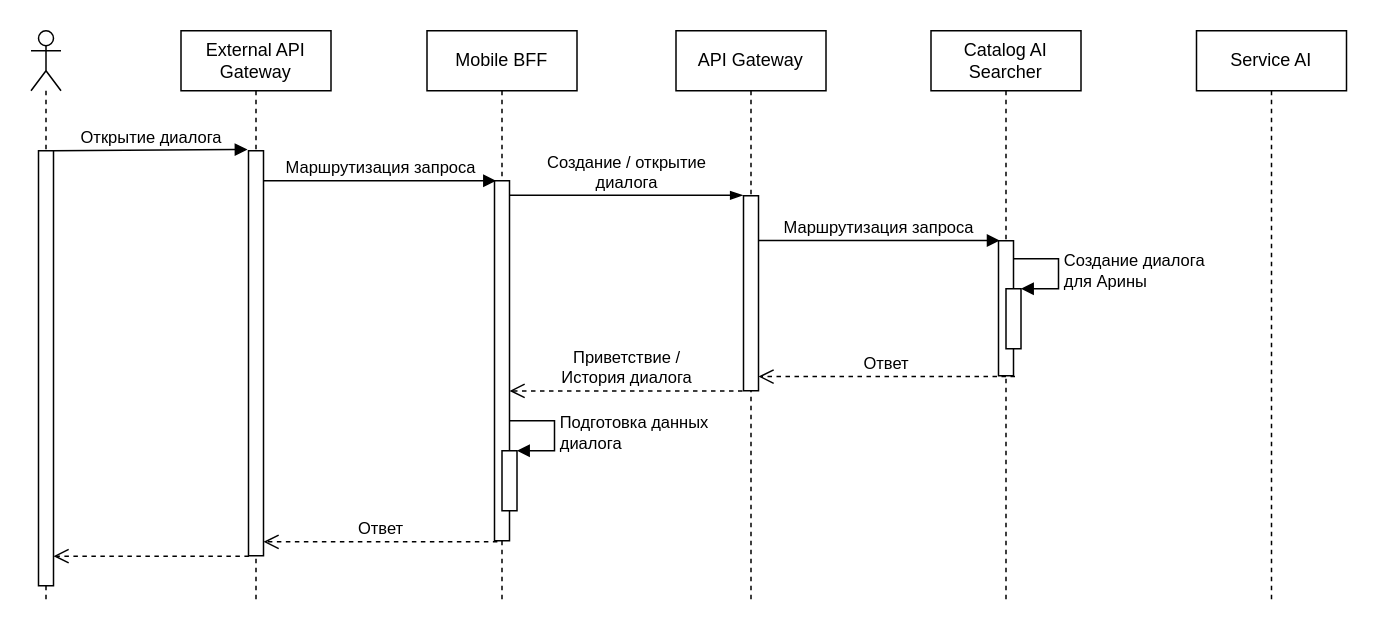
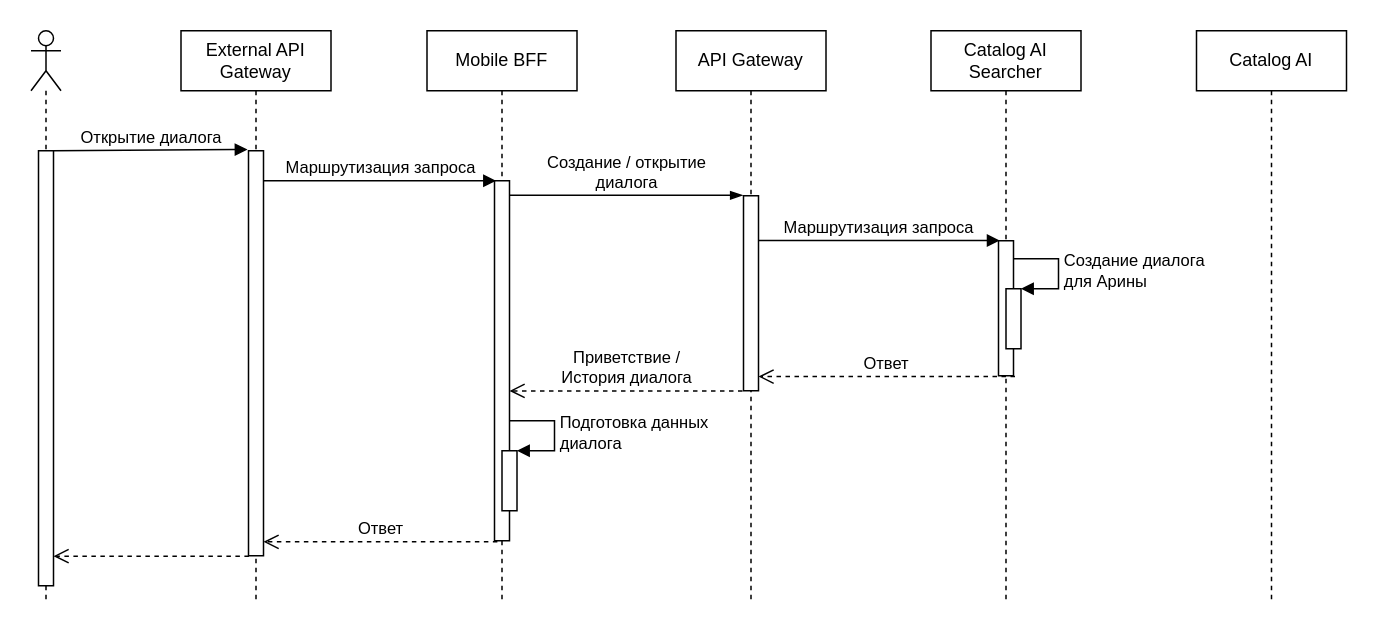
  <mxCell id="0" />
  <mxCell id="1" parent="0" />
  <mxCell id="2" value="" style="shape=umlLifeline;participant=umlActor;perimeter=lifelinePerimeter;whiteSpace=wrap;html=1;container=1;collapsible=0;recursiveResize=0;verticalAlign=top;spacingTop=36;outlineConnect=0;" parent="1" vertex="1"><mxGeometry x="20" y="20" width="20" height="380" as="geometry" /></mxCell>
  <mxCell id="3" value="" style="html=1;points=[];perimeter=orthogonalPerimeter;" parent="2" vertex="1"><mxGeometry x="5" y="80" width="10" height="290" as="geometry" /></mxCell>
  <mxCell id="4" value="Открытие диалога" style="html=1;verticalAlign=bottom;endArrow=block;entryX=-0.064;entryY=-0.003;entryDx=0;entryDy=0;entryPerimeter=0;" parent="1" target="6" edge="1"><mxGeometry relative="1" as="geometry"><mxPoint x="35" y="100" as="sourcePoint" /><mxPoint x="165" y="100" as="targetPoint" /></mxGeometry></mxCell>
  <mxCell id="5" value="External API Gateway" style="shape=umlLifeline;perimeter=lifelinePerimeter;whiteSpace=wrap;html=1;container=1;collapsible=0;recursiveResize=0;outlineConnect=0;" parent="1" vertex="1"><mxGeometry x="120" y="20" width="100" height="380" as="geometry" /></mxCell>
  <mxCell id="6" value="" style="html=1;points=[];perimeter=orthogonalPerimeter;" parent="5" vertex="1"><mxGeometry x="45" y="80" width="10" height="270" as="geometry" /></mxCell>
  <mxCell id="7" value="Mobile BFF" style="shape=umlLifeline;perimeter=lifelinePerimeter;whiteSpace=wrap;html=1;container=1;collapsible=0;recursiveResize=0;outlineConnect=0;" parent="1" vertex="1"><mxGeometry x="284" y="20" width="100" height="380" as="geometry" /></mxCell>
  <mxCell id="8" value="" style="html=1;points=[];perimeter=orthogonalPerimeter;" parent="7" vertex="1"><mxGeometry x="45" y="100" width="10" height="240" as="geometry" /></mxCell>
  <mxCell id="9" value="" style="html=1;points=[];perimeter=orthogonalPerimeter;" parent="7" vertex="1"><mxGeometry x="50" y="280" width="10" height="40" as="geometry" /></mxCell>
  <mxCell id="10" value="Подготовка данных&lt;br&gt;диалога" style="edgeStyle=orthogonalEdgeStyle;html=1;align=left;spacingLeft=2;endArrow=block;rounded=0;entryX=1;entryY=0;" parent="7" target="9" edge="1"><mxGeometry relative="1" as="geometry"><mxPoint x="55" y="260" as="sourcePoint" /><Array as="points"><mxPoint x="85" y="260" /></Array></mxGeometry></mxCell>
  <mxCell id="11" value="Catalog AI Searcher" style="shape=umlLifeline;perimeter=lifelinePerimeter;whiteSpace=wrap;html=1;container=1;collapsible=0;recursiveResize=0;outlineConnect=0;" parent="1" vertex="1"><mxGeometry x="620" y="20" width="100" height="380" as="geometry" /></mxCell>
  <mxCell id="12" value="" style="html=1;points=[];perimeter=orthogonalPerimeter;" parent="11" vertex="1"><mxGeometry x="45" y="140" width="10" height="90" as="geometry" /></mxCell>
  <mxCell id="13" value="" style="html=1;points=[];perimeter=orthogonalPerimeter;" parent="11" vertex="1"><mxGeometry x="50" y="172" width="10" height="40" as="geometry" /></mxCell>
  <mxCell id="14" value="Создание диалога&lt;br&gt;для Арины" style="edgeStyle=orthogonalEdgeStyle;html=1;align=left;spacingLeft=2;endArrow=block;rounded=0;entryX=1;entryY=0;" parent="11" target="13" edge="1"><mxGeometry relative="1" as="geometry"><mxPoint x="55" y="152" as="sourcePoint" /><Array as="points"><mxPoint x="85" y="152" /></Array></mxGeometry></mxCell>
- <mxCell id="15" value="Service AI" style="shape=umlLifeline;perimeter=lifelinePerimeter;whiteSpace=wrap;html=1;container=1;collapsible=0;recursiveResize=0;outlineConnect=0;" parent="1" vertex="1"><mxGeometry x="797" y="20" width="100" height="380" as="geometry" /></mxCell>
+ <mxCell id="15" value="Catalog AI" style="shape=umlLifeline;perimeter=lifelinePerimeter;whiteSpace=wrap;html=1;container=1;collapsible=0;recursiveResize=0;outlineConnect=0;" parent="1" vertex="1"><mxGeometry x="797" y="20" width="100" height="380" as="geometry" /></mxCell>
  <mxCell id="16" value="Маршрутизация запроса" style="html=1;verticalAlign=bottom;endArrow=block;" parent="1" source="6" edge="1"><mxGeometry width="80" relative="1" as="geometry"><mxPoint x="180" y="120" as="sourcePoint" /><mxPoint x="330" y="120" as="targetPoint" /><mxPoint as="offset" /></mxGeometry></mxCell>
  <mxCell id="17" value="Создание / открытие&lt;br&gt;диалога" style="html=1;verticalAlign=bottom;endArrow=blockThin;entryX=-0.045;entryY=-0.002;entryDx=0;entryDy=0;entryPerimeter=0;endFill=1;" parent="1" source="8" target="19" edge="1"><mxGeometry width="80" relative="1" as="geometry"><mxPoint x="370" y="130" as="sourcePoint" /><mxPoint x="540.45" y="130" as="targetPoint" /><mxPoint as="offset" /></mxGeometry></mxCell>
  <mxCell id="18" value="API Gateway" style="shape=umlLifeline;perimeter=lifelinePerimeter;whiteSpace=wrap;html=1;container=1;collapsible=0;recursiveResize=0;outlineConnect=0;" parent="1" vertex="1"><mxGeometry x="450" y="20" width="100" height="380" as="geometry" /></mxCell>
  <mxCell id="19" value="" style="html=1;points=[];perimeter=orthogonalPerimeter;" parent="18" vertex="1"><mxGeometry x="45" y="110" width="10" height="130" as="geometry" /></mxCell>
  <mxCell id="20" value="Маршрутизация запроса" style="html=1;verticalAlign=bottom;endArrow=block;entryX=0.078;entryY=-0.002;entryDx=0;entryDy=0;entryPerimeter=0;" parent="1" source="19" target="12" edge="1"><mxGeometry width="80" relative="1" as="geometry"><mxPoint x="560" y="160" as="sourcePoint" /><mxPoint x="660" y="160" as="targetPoint" /><mxPoint as="offset" /></mxGeometry></mxCell>
  <mxCell id="21" value="Ответ" style="html=1;verticalAlign=bottom;endArrow=open;dashed=1;endSize=8;exitX=1.1;exitY=1.006;exitDx=0;exitDy=0;exitPerimeter=0;" parent="1" source="12" target="19" edge="1"><mxGeometry relative="1" as="geometry"><mxPoint x="530" y="250" as="targetPoint" /><mxPoint x="664.5" y="250" as="sourcePoint" /></mxGeometry></mxCell>
  <mxCell id="22" value="Приветствие /&lt;br&gt;История диалога" style="html=1;verticalAlign=bottom;endArrow=open;dashed=1;endSize=8;exitX=-0.067;exitY=1.001;exitDx=0;exitDy=0;exitPerimeter=0;" parent="1" source="19" target="8" edge="1"><mxGeometry x="-0.005" relative="1" as="geometry"><mxPoint x="360" y="261" as="targetPoint" /><mxPoint x="480" y="261" as="sourcePoint" /><mxPoint as="offset" /></mxGeometry></mxCell>
  <mxCell id="23" value="" style="html=1;verticalAlign=bottom;endArrow=open;dashed=1;endSize=8;exitX=0.026;exitY=1.001;exitDx=0;exitDy=0;exitPerimeter=0;" parent="1" source="6" target="3" edge="1"><mxGeometry relative="1" as="geometry"><mxPoint x="50" y="280" as="targetPoint" /><mxPoint x="140" y="280" as="sourcePoint" /></mxGeometry></mxCell>
  <mxCell id="24" value="Ответ" style="html=1;verticalAlign=bottom;endArrow=open;dashed=1;endSize=8;exitX=0.191;exitY=1.003;exitDx=0;exitDy=0;exitPerimeter=0;" parent="1" source="8" target="6" edge="1"><mxGeometry relative="1" as="geometry"><mxPoint x="190" y="270" as="targetPoint" /><mxPoint x="329" y="270" as="sourcePoint" /></mxGeometry></mxCell>
